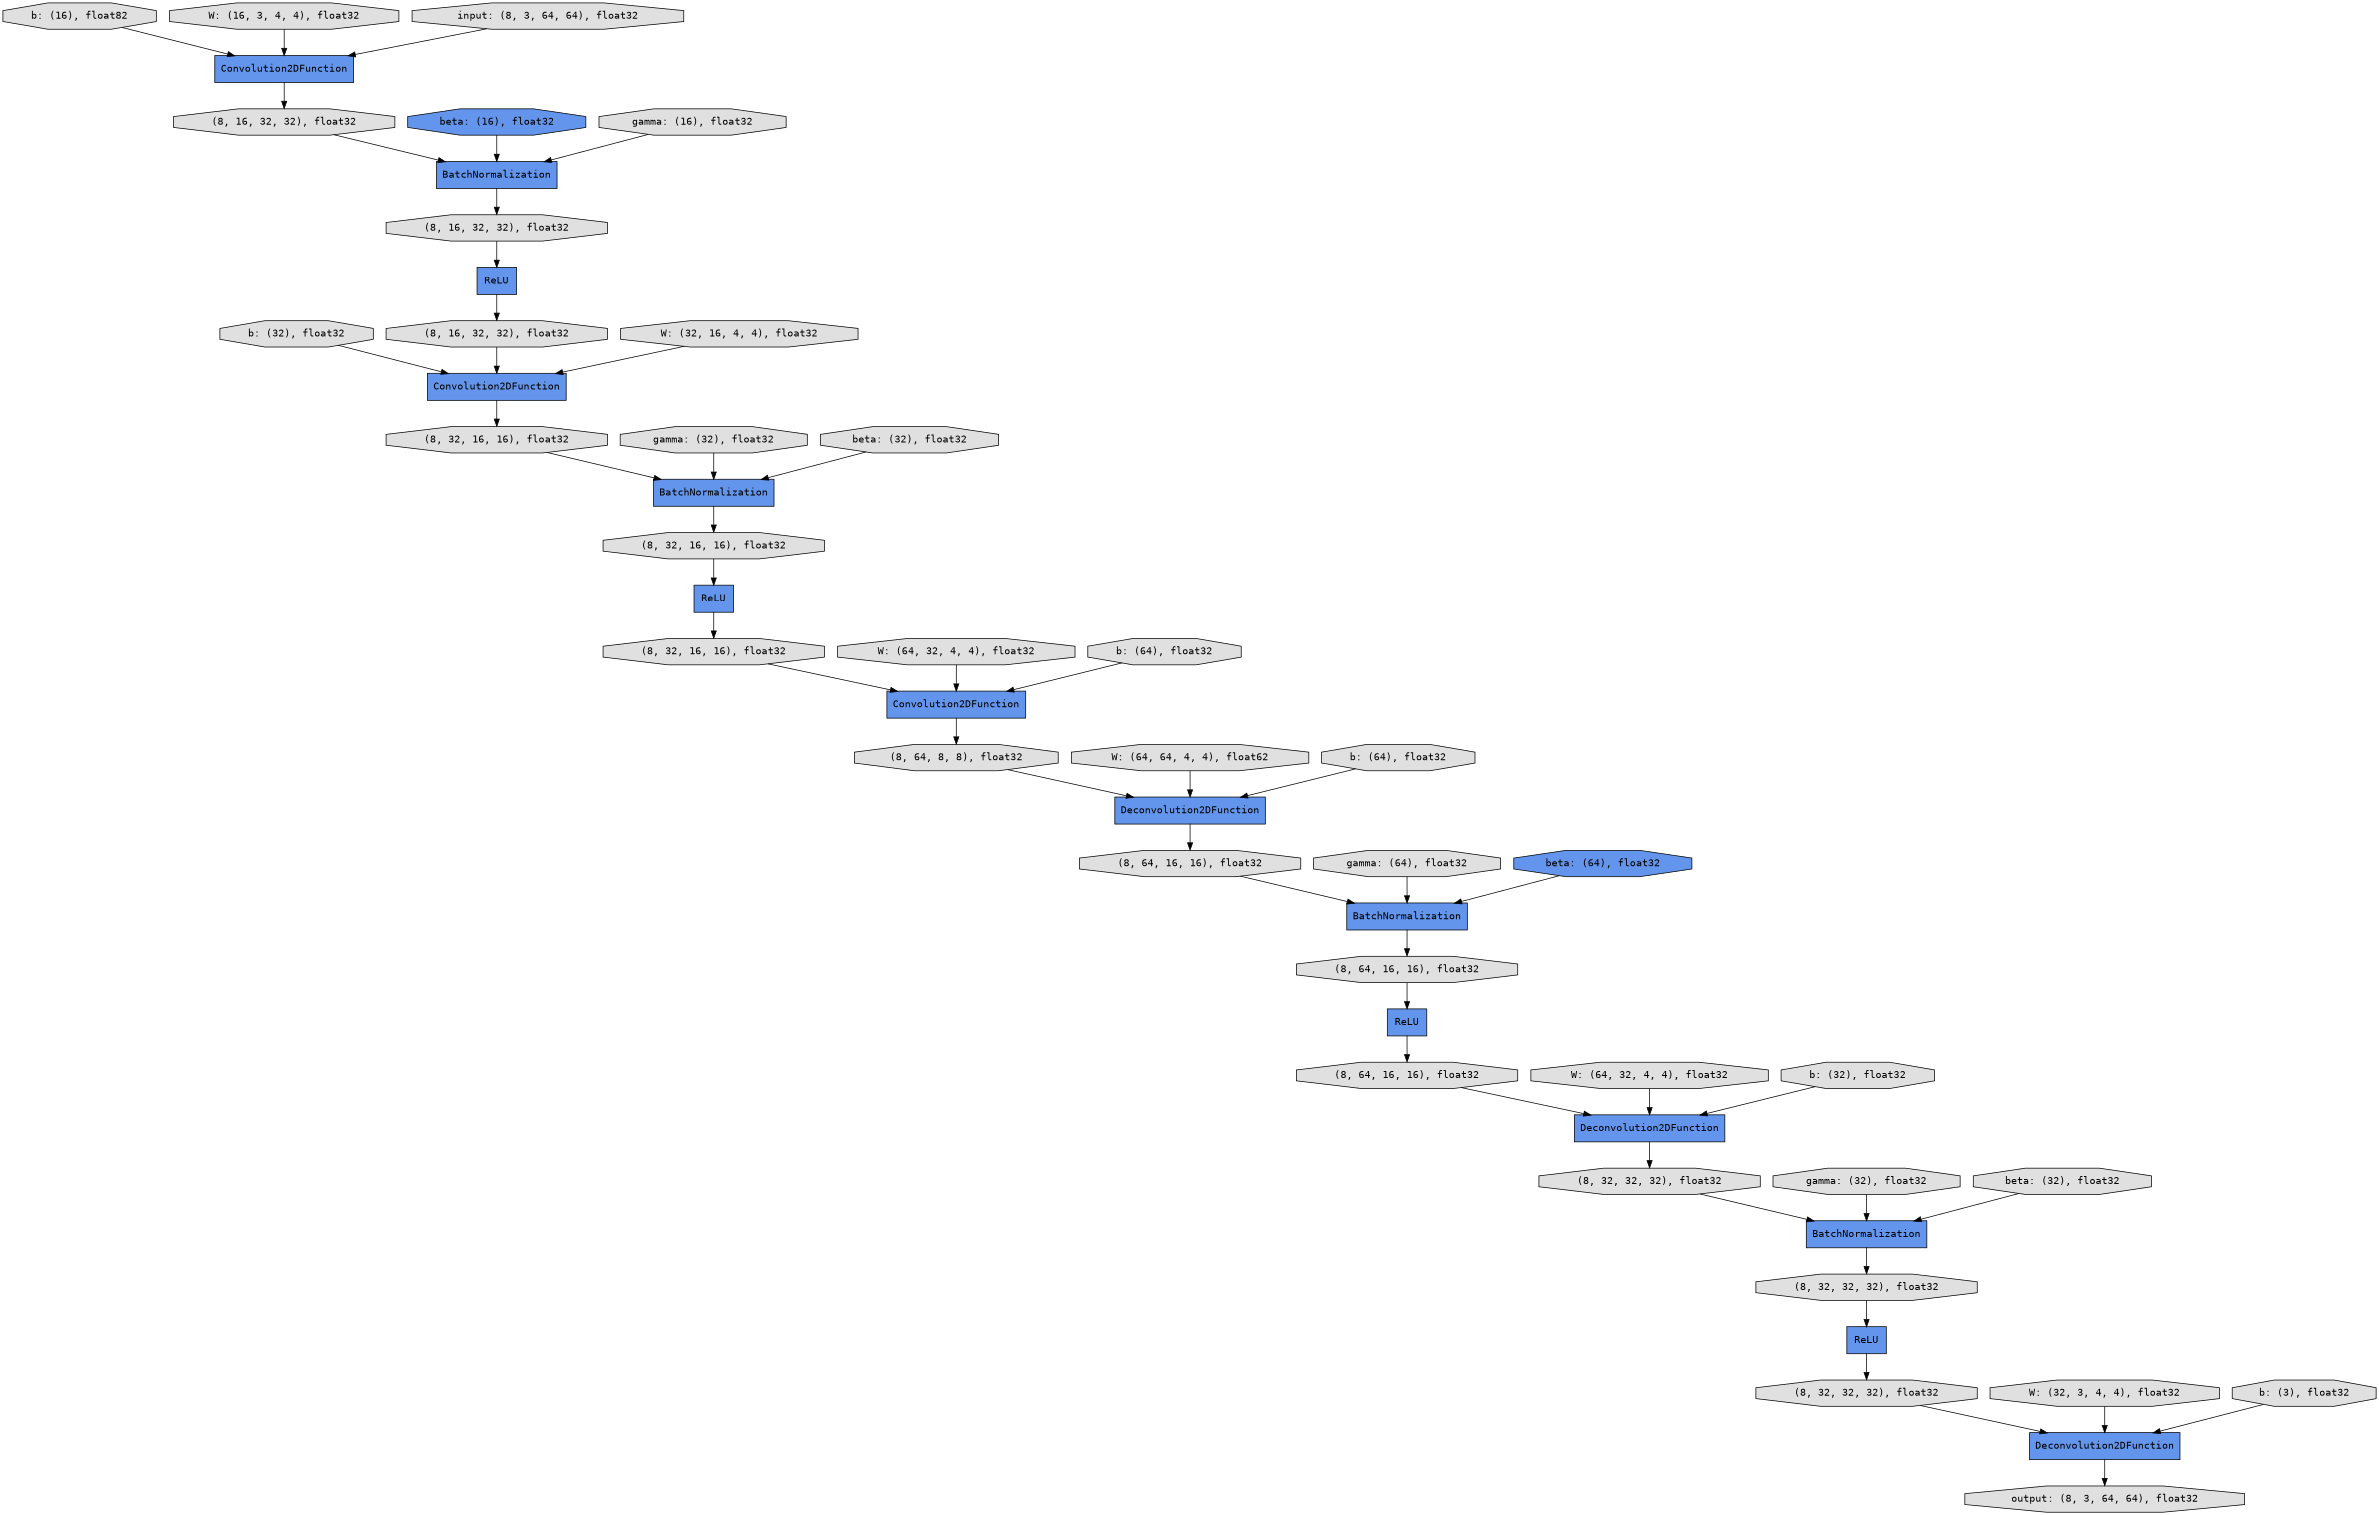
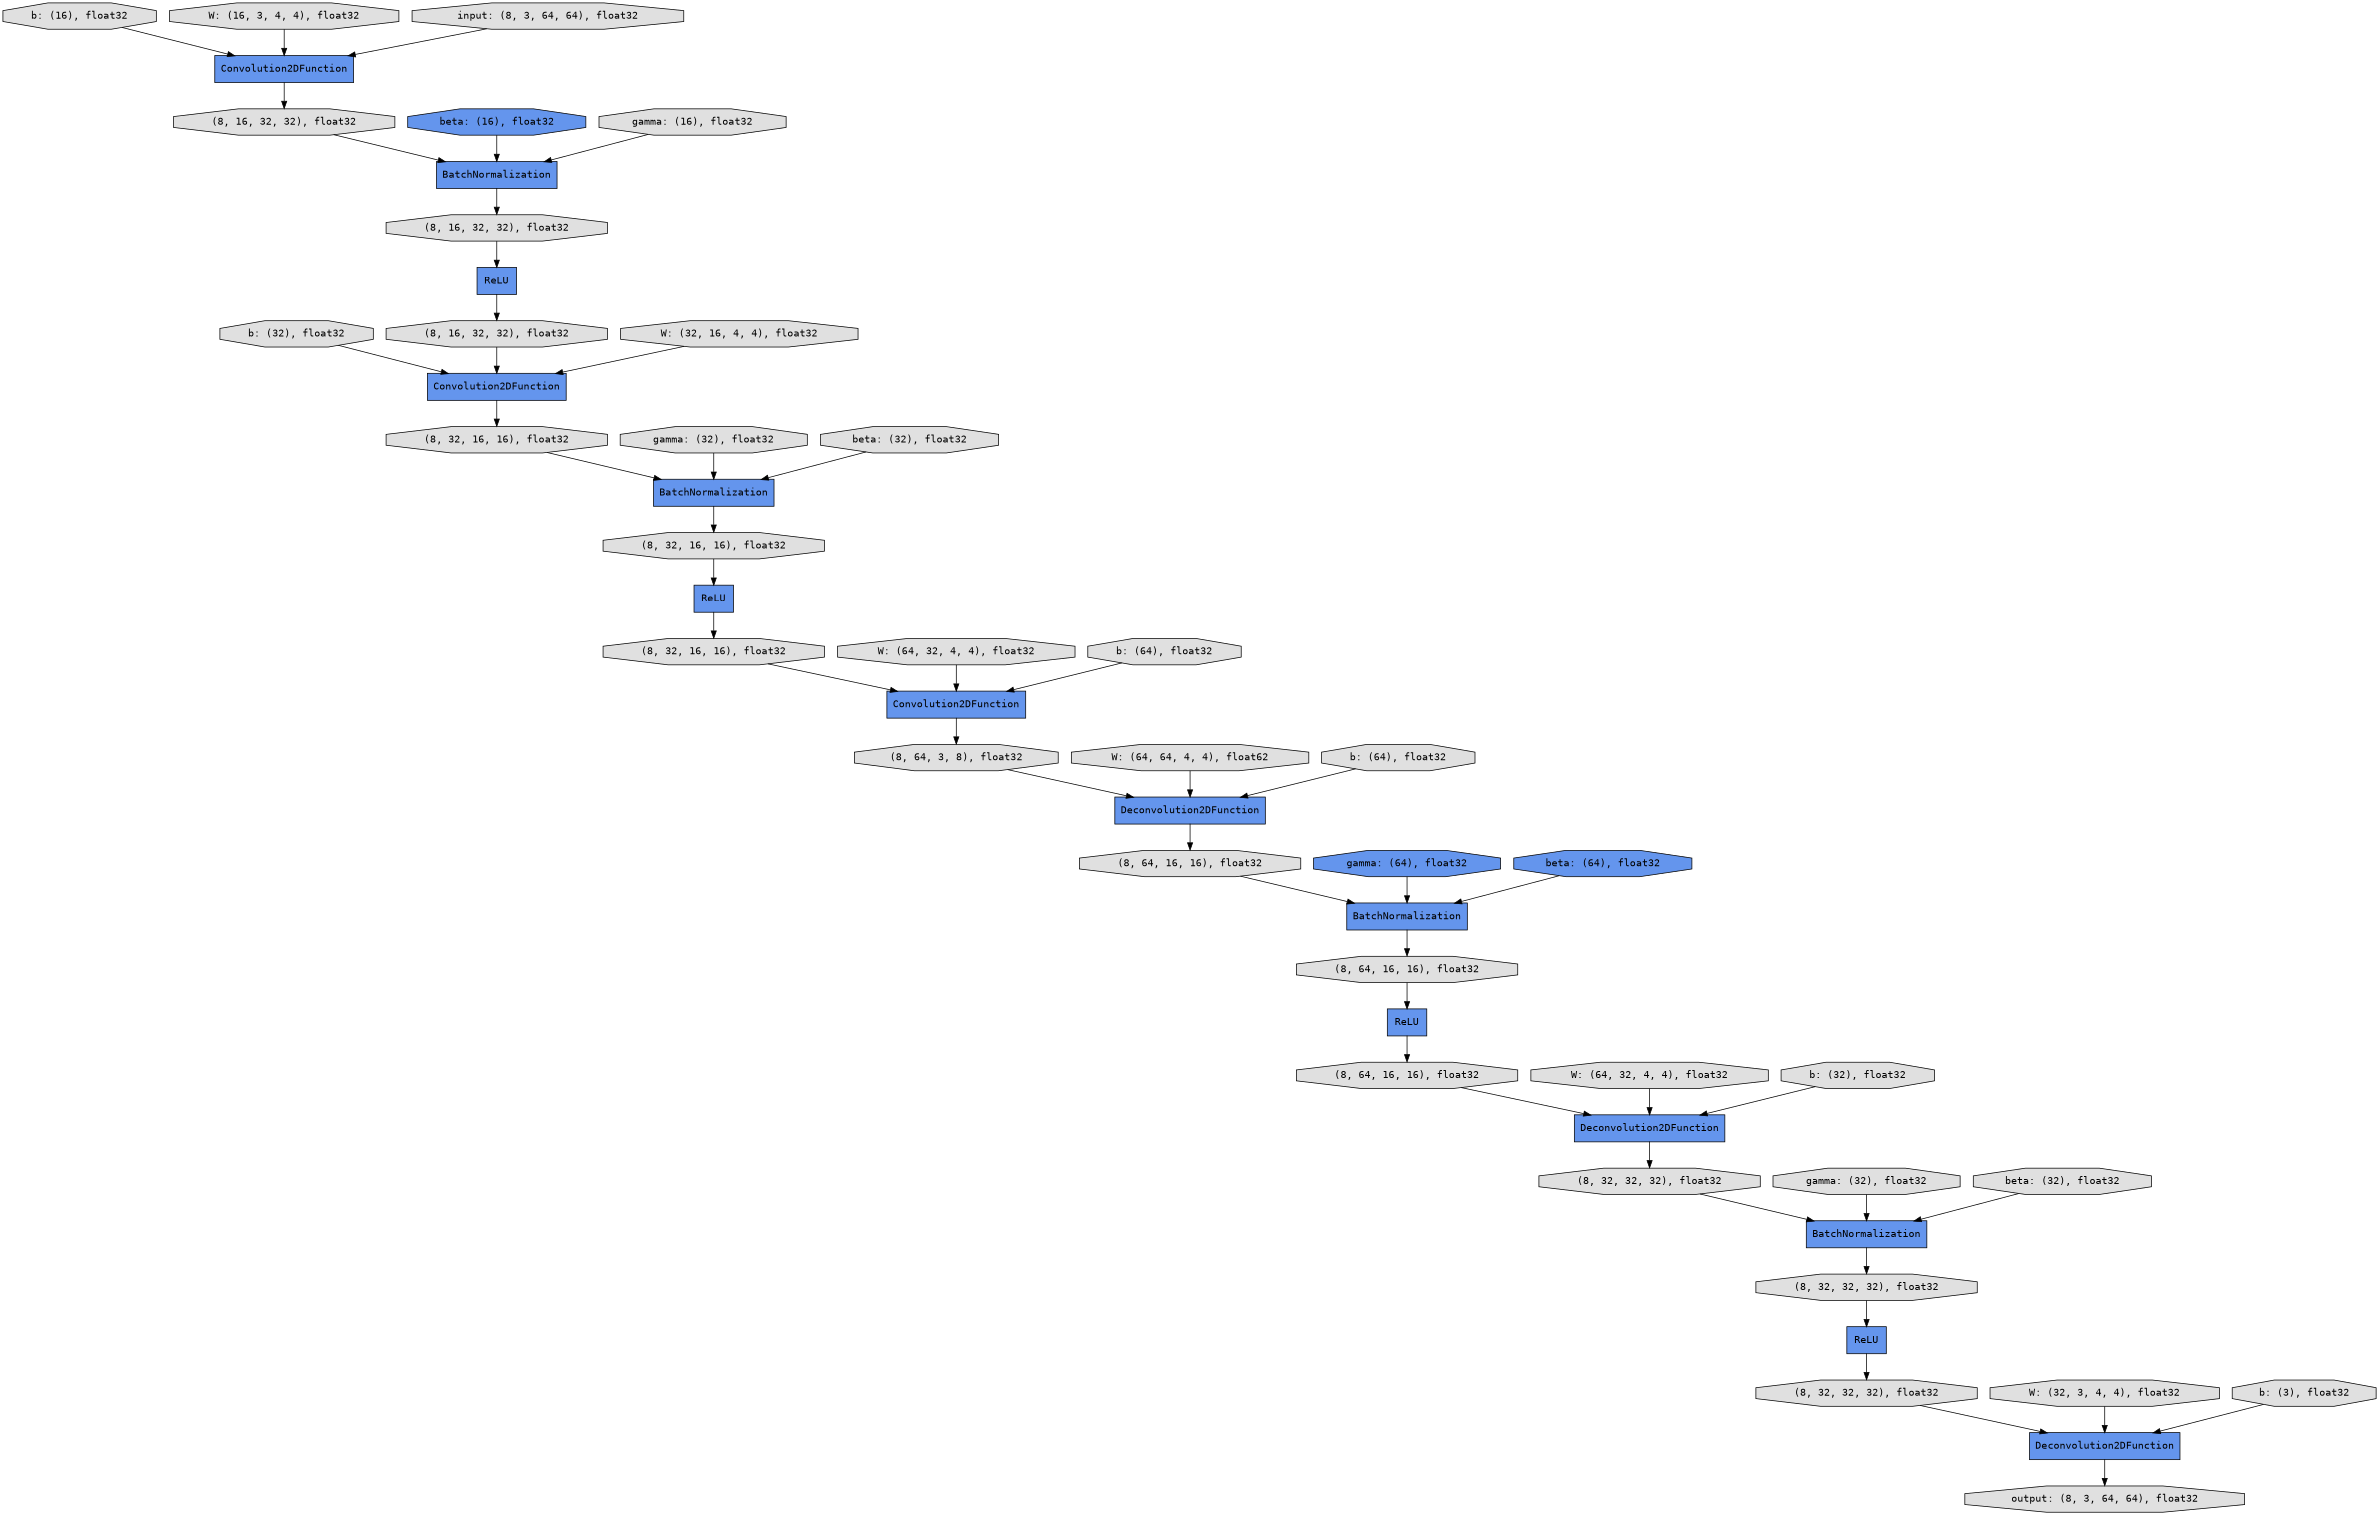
  digraph {
    fontname="DejaVu Sans Mono"
    rankdir=TB
    node [fillcolor="#E0E0E0" fontname="DejaVu Sans Mono" shape=octagon style=filled]
    edge [fontname="DejaVu Sans Mono"]
    n1 [label="b: (32), float32"]
    n2 [fillcolor="#6495ED" label=Convolution2DFunction shape=record]
    n3 [label="(8, 32, 16, 16), float32"]
    n4 [label="(8, 64, 16, 16), float32"]
    n5 [fillcolor="#6495ED" label=ReLU shape=record]
    n6 [label="(8, 64, 16, 16), float32"]
    n7 [label="W: (64, 32, 4, 4), float32"]
    n8 [fillcolor="#6495ED" label=Convolution2DFunction shape=record]
-   n9 [label="(8, 64, 8, 8), float32"]
-   n10 [label="b: (16), float82"]
+   n9 [label="(8, 64, 3, 8), float32"]
+   n10 [label="b: (16), float32"]
    n11 [fillcolor="#6495ED" label=Convolution2DFunction shape=record]
    n12 [label="(8, 16, 32, 32), float32"]
    n13 [label="(8, 16, 32, 32), float32"]
    n14 [fillcolor="#6495ED" label=ReLU shape=record]
    n15 [label="(8, 16, 32, 32), float32"]
    n16 [fillcolor="#6495ED" label=BatchNormalization shape=record]
    n17 [label="(8, 32, 32, 32), float32"]
    n18 [fillcolor="#6495ED" label=ReLU shape=record]
    n19 [label="b: (64), float32"]
    n20 [fillcolor="#6495ED" label=BatchNormalization shape=record]
    n21 [label="(8, 32, 16, 16), float32"]
    n22 [fillcolor="#6495ED" label=ReLU shape=record]
    n23 [label="gamma: (32), float32"]
    n24 [fillcolor="#6495ED" label=Deconvolution2DFunction shape=record]
    n25 [label="(8, 32, 32, 32), float32"]
    n26 [fillcolor="#6495ED" label=BatchNormalization shape=record]
    n27 [label="W: (16, 3, 4, 4), float32"]
    n28 [label="(8, 32, 32, 32), float32"]
    n29 [fillcolor="#6495ED" label=Deconvolution2DFunction shape=record]
    n30 [label="W: (64, 64, 4, 4), float62"]
    n31 [fillcolor="#6495ED" label=Deconvolution2DFunction shape=record]
    n32 [label="(8, 64, 16, 16), float32"]
    n33 [label="(8, 32, 16, 16), float32"]
    n34 [label="beta: (32), float32"]
    n35 [label="W: (32, 16, 4, 4), float32"]
    n36 [label="b: (64), float32"]
    n37 [label="W: (32, 3, 4, 4), float32"]
    n38 [label="output: (8, 3, 64, 64), float32"]
-   n39 [label="gamma: (64), float32"]
+   n39 [fillcolor="#6495ED" label="gamma: (64), float32"]
    n40 [fillcolor="#6495ED" label=BatchNormalization shape=record]
    n41 [fillcolor="#6495ED" label="beta: (16), float32"]
    n42 [label="gamma: (32), float32"]
    n43 [label="b: (3), float32"]
    n44 [fillcolor="#6495ED" label="beta: (64), float32"]
    n45 [label="input: (8, 3, 64, 64), float32"]
    n46 [label="W: (64, 32, 4, 4), float32"]
    n47 [label="gamma: (16), float32"]
    n48 [label="beta: (32), float32"]
    n49 [label="b: (32), float32"]
    n1 -> n2
    n2 -> n3
    n3 -> n20
    n4 -> n5
    n5 -> n6
    n6 -> n24
    n7 -> n8
    n8 -> n9
    n9 -> n31
    n10 -> n11
    n11 -> n12
    n12 -> n26
    n13 -> n14
    n14 -> n15
    n15 -> n2
    n16 -> n17
    n17 -> n18
    n18 -> n28
    n19 -> n8
    n20 -> n21
    n21 -> n22
    n22 -> n33
    n23 -> n16
    n24 -> n25
    n25 -> n16
    n26 -> n13
    n27 -> n11
    n28 -> n29
    n29 -> n38
    n30 -> n31
    n31 -> n32
    n32 -> n40
    n33 -> n8
    n34 -> n16
    n35 -> n2
    n36 -> n31
    n37 -> n29
    n39 -> n40
    n40 -> n4
    n41 -> n26
    n42 -> n20
    n43 -> n29
    n44 -> n40
    n45 -> n11
    n46 -> n24
    n47 -> n26
    n48 -> n20
    n49 -> n24
  }
